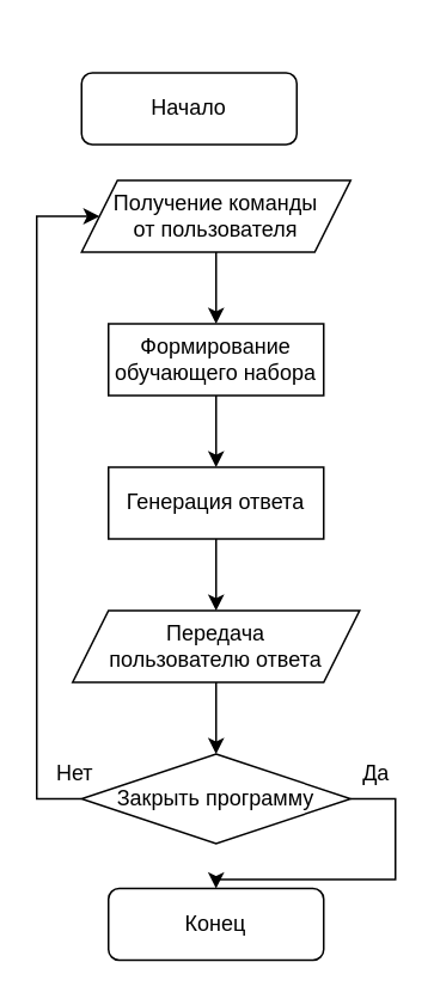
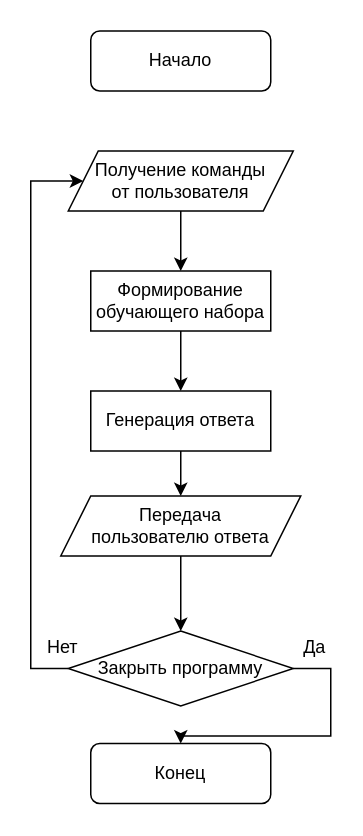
  <mxCell id="0" />
  <mxCell id="1" parent="0" />
- <mxCell id="2" value="Начало" style="rounded=1;whiteSpace=wrap;html=1;fontSize=12;glass=0;strokeWidth=1;shadow=0;" parent="1" vertex="1"><mxGeometry x="45" y="40" width="120" height="40" as="geometry" /></mxCell>
+ <mxCell id="2" value="Начало" style="rounded=1;whiteSpace=wrap;html=1;fontSize=12;glass=0;strokeWidth=1;shadow=0;" parent="1" vertex="1"><mxGeometry x="60" y="20" width="120" height="40" as="geometry" /></mxCell>
  <mxCell id="3" style="edgeStyle=orthogonalEdgeStyle;rounded=0;orthogonalLoop=1;jettySize=auto;html=1;exitX=0.5;exitY=1;exitDx=0;exitDy=0;entryX=0.5;entryY=0;entryDx=0;entryDy=0;fontFamily=Helvetica;fontSize=12;" parent="1" source="4" target="6" edge="1"><mxGeometry relative="1" as="geometry" /></mxCell>
  <mxCell id="4" value="&lt;span&gt;Получение команды&lt;/span&gt;&lt;br&gt;&lt;span&gt;от пользователя&lt;/span&gt;" style="shape=parallelogram;perimeter=parallelogramPerimeter;whiteSpace=wrap;html=1;fixedSize=1;fontFamily=Helvetica;fontSize=12;" parent="1" vertex="1"><mxGeometry x="45" y="100" width="150" height="40" as="geometry" /></mxCell>
  <mxCell id="5" style="edgeStyle=orthogonalEdgeStyle;rounded=0;orthogonalLoop=1;jettySize=auto;html=1;exitX=0.5;exitY=1;exitDx=0;exitDy=0;entryX=0.5;entryY=0;entryDx=0;entryDy=0;fontFamily=Helvetica;fontSize=12;" parent="1" source="6" target="8" edge="1"><mxGeometry relative="1" as="geometry" /></mxCell>
  <mxCell id="6" value="Формирование обучающего набора" style="rounded=0;whiteSpace=wrap;html=1;fontFamily=Helvetica;fontSize=12;" parent="1" vertex="1"><mxGeometry x="60" y="180" width="120" height="40" as="geometry" /></mxCell>
  <mxCell id="7" style="edgeStyle=orthogonalEdgeStyle;rounded=0;orthogonalLoop=1;jettySize=auto;html=1;exitX=0.5;exitY=1;exitDx=0;exitDy=0;entryX=0.5;entryY=0;entryDx=0;entryDy=0;fontFamily=Helvetica;fontSize=12;" parent="1" source="8" target="10" edge="1"><mxGeometry relative="1" as="geometry" /></mxCell>
  <mxCell id="8" value="Генерация ответа" style="rounded=0;whiteSpace=wrap;html=1;fontFamily=Helvetica;fontSize=12;" parent="1" vertex="1"><mxGeometry x="60" y="260" width="120" height="40" as="geometry" /></mxCell>
  <mxCell id="9" style="edgeStyle=orthogonalEdgeStyle;rounded=0;orthogonalLoop=1;jettySize=auto;html=1;exitX=0.5;exitY=1;exitDx=0;exitDy=0;entryX=0.5;entryY=0;entryDx=0;entryDy=0;fontFamily=Helvetica;fontSize=12;" parent="1" source="10" target="15" edge="1"><mxGeometry relative="1" as="geometry" /></mxCell>
- <mxCell id="10" value="Передача &lt;br&gt;пользователю ответа" style="shape=parallelogram;perimeter=parallelogramPerimeter;whiteSpace=wrap;html=1;fixedSize=1;fontFamily=Helvetica;fontSize=12;" parent="1" vertex="1"><mxGeometry x="40" y="340" width="160" height="40" as="geometry" /></mxCell>
+ <mxCell id="10" value="Передача &lt;br&gt;пользователю ответа" style="shape=parallelogram;perimeter=parallelogramPerimeter;whiteSpace=wrap;html=1;fixedSize=1;fontFamily=Helvetica;fontSize=12;" parent="1" vertex="1"><mxGeometry x="40" y="330" width="160" height="40" as="geometry" /></mxCell>
  <mxCell id="11" style="edgeStyle=orthogonalEdgeStyle;rounded=0;orthogonalLoop=1;jettySize=auto;html=1;exitX=0;exitY=0.5;exitDx=0;exitDy=0;entryX=0;entryY=0.5;entryDx=0;entryDy=0;fontFamily=Helvetica;fontSize=12;" parent="1" source="15" target="4" edge="1"><mxGeometry relative="1" as="geometry"><Array as="points"><mxPoint x="20" y="445" /><mxPoint x="20" y="120" /></Array></mxGeometry></mxCell>
  <mxCell id="12" value="Нет" style="edgeLabel;html=1;align=center;verticalAlign=middle;resizable=0;points=[];fontSize=12;fontFamily=Helvetica;" parent="11" vertex="1" connectable="0"><mxGeometry x="-0.964" y="-1" relative="1" as="geometry"><mxPoint x="2" y="-14" as="offset" /></mxGeometry></mxCell>
  <mxCell id="13" style="edgeStyle=orthogonalEdgeStyle;rounded=0;orthogonalLoop=1;jettySize=auto;html=1;exitX=1;exitY=0.5;exitDx=0;exitDy=0;entryX=0.5;entryY=0;entryDx=0;entryDy=0;fontFamily=Helvetica;fontSize=12;" parent="1" source="15" target="16" edge="1"><mxGeometry relative="1" as="geometry"><Array as="points"><mxPoint x="220" y="445" /><mxPoint x="220" y="490" /><mxPoint x="120" y="490" /></Array></mxGeometry></mxCell>
  <mxCell id="14" value="Да" style="edgeLabel;html=1;align=center;verticalAlign=middle;resizable=0;points=[];fontSize=12;fontFamily=Helvetica;" parent="13" vertex="1" connectable="0"><mxGeometry x="-0.761" y="-2" relative="1" as="geometry"><mxPoint x="-8" y="-17" as="offset" /></mxGeometry></mxCell>
  <mxCell id="15" value="Закрыть программу" style="rhombus;whiteSpace=wrap;html=1;fontFamily=Helvetica;fontSize=12;" parent="1" vertex="1"><mxGeometry x="45" y="420" width="150" height="50" as="geometry" /></mxCell>
  <mxCell id="16" value="Конец" style="rounded=1;whiteSpace=wrap;html=1;fontSize=12;glass=0;strokeWidth=1;shadow=0;" parent="1" vertex="1"><mxGeometry x="60" y="495" width="120" height="40" as="geometry" /></mxCell>
